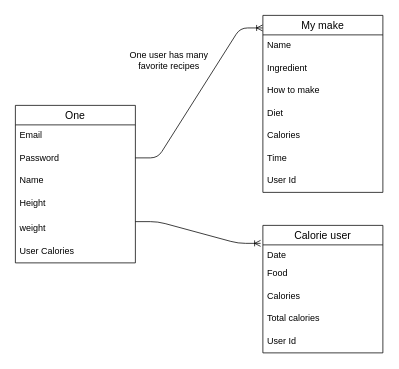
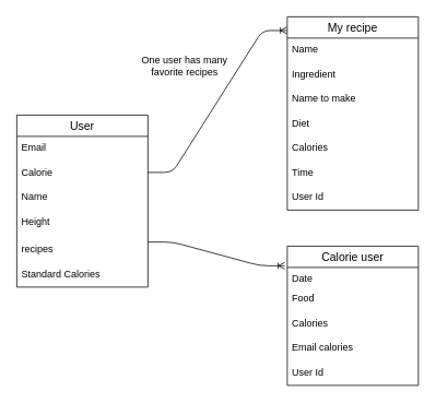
  <mxCell id="0" />
  <mxCell id="1" parent="0" />
- <mxCell id="2" value="One" style="swimlane;fontStyle=0;childLayout=stackLayout;horizontal=1;startSize=26;horizontalStack=0;resizeParent=1;resizeParentMax=0;resizeLast=0;collapsible=1;marginBottom=0;align=center;fontSize=14;" parent="1" vertex="1"><mxGeometry x="20" y="140" width="160" height="210" as="geometry" /></mxCell>
+ <mxCell id="2" value="User" style="swimlane;fontStyle=0;childLayout=stackLayout;horizontal=1;startSize=26;horizontalStack=0;resizeParent=1;resizeParentMax=0;resizeLast=0;collapsible=1;marginBottom=0;align=center;fontSize=14;" parent="1" vertex="1"><mxGeometry x="20" y="140" width="160" height="210" as="geometry" /></mxCell>
  <mxCell id="3" value="Email" style="text;strokeColor=none;fillColor=none;spacingLeft=4;spacingRight=4;overflow=hidden;rotatable=0;points=[[0,0.5],[1,0.5]];portConstraint=eastwest;fontSize=12;" parent="2" vertex="1"><mxGeometry y="26" width="160" height="30" as="geometry" /></mxCell>
- <mxCell id="4" value="Password" style="text;strokeColor=none;fillColor=none;spacingLeft=4;spacingRight=4;overflow=hidden;rotatable=0;points=[[0,0.5],[1,0.5]];portConstraint=eastwest;fontSize=12;" parent="2" vertex="1"><mxGeometry y="56" width="160" height="30" as="geometry" /></mxCell>
+ <mxCell id="4" value="Calorie" style="text;strokeColor=none;fillColor=none;spacingLeft=4;spacingRight=4;overflow=hidden;rotatable=0;points=[[0,0.5],[1,0.5]];portConstraint=eastwest;fontSize=12;" parent="2" vertex="1"><mxGeometry y="56" width="160" height="30" as="geometry" /></mxCell>
  <mxCell id="5" value="Name" style="text;strokeColor=none;fillColor=none;spacingLeft=4;spacingRight=4;overflow=hidden;rotatable=0;points=[[0,0.5],[1,0.5]];portConstraint=eastwest;fontSize=12;" parent="2" vertex="1"><mxGeometry y="86" width="160" height="30" as="geometry" /></mxCell>
  <mxCell id="6" value="Height" style="text;strokeColor=none;fillColor=none;spacingLeft=4;spacingRight=4;overflow=hidden;rotatable=0;points=[[0,0.5],[1,0.5]];portConstraint=eastwest;fontSize=12;" parent="2" vertex="1"><mxGeometry y="116" width="160" height="34" as="geometry" /></mxCell>
- <mxCell id="7" value="weight" style="text;strokeColor=none;fillColor=none;spacingLeft=4;spacingRight=4;overflow=hidden;rotatable=0;points=[[0,0.5],[1,0.5]];portConstraint=eastwest;fontSize=12;" parent="2" vertex="1"><mxGeometry y="150" width="160" height="30" as="geometry" /></mxCell>
- <mxCell id="8" value="User Calories" style="text;strokeColor=none;fillColor=none;spacingLeft=4;spacingRight=4;overflow=hidden;rotatable=0;points=[[0,0.5],[1,0.5]];portConstraint=eastwest;fontSize=12;" parent="2" vertex="1"><mxGeometry y="180" width="160" height="30" as="geometry" /></mxCell>
+ <mxCell id="7" value="recipes" style="text;strokeColor=none;fillColor=none;spacingLeft=4;spacingRight=4;overflow=hidden;rotatable=0;points=[[0,0.5],[1,0.5]];portConstraint=eastwest;fontSize=12;" parent="2" vertex="1"><mxGeometry y="150" width="160" height="30" as="geometry" /></mxCell>
+ <mxCell id="8" value="Standard Calories" style="text;strokeColor=none;fillColor=none;spacingLeft=4;spacingRight=4;overflow=hidden;rotatable=0;points=[[0,0.5],[1,0.5]];portConstraint=eastwest;fontSize=12;" parent="2" vertex="1"><mxGeometry y="180" width="160" height="30" as="geometry" /></mxCell>
  <mxCell id="9" value="" style="edgeStyle=entityRelationEdgeStyle;fontSize=12;html=1;endArrow=ERoneToMany;entryX=-0.019;entryY=0.141;entryDx=0;entryDy=0;entryPerimeter=0;" parent="1" target="11" edge="1"><mxGeometry width="100" height="100" relative="1" as="geometry"><mxPoint x="180" y="295" as="sourcePoint" /><mxPoint x="280" y="195" as="targetPoint" /></mxGeometry></mxCell>
  <mxCell id="10" value="" style="edgeStyle=entityRelationEdgeStyle;fontSize=12;html=1;endArrow=ERoneToMany;entryX=-0.002;entryY=0.071;entryDx=0;entryDy=0;entryPerimeter=0;" edge="1" parent="1" target="17"><mxGeometry width="100" height="100" relative="1" as="geometry"><mxPoint x="180" y="210" as="sourcePoint" /><mxPoint x="280" y="110" as="targetPoint" /></mxGeometry></mxCell>
  <mxCell id="11" value="Calorie user" style="swimlane;fontStyle=0;childLayout=stackLayout;horizontal=1;startSize=26;horizontalStack=0;resizeParent=1;resizeParentMax=0;resizeLast=0;collapsible=1;marginBottom=0;align=center;fontSize=14;" parent="1" vertex="1"><mxGeometry x="350" y="300" width="160" height="170" as="geometry" /></mxCell>
  <mxCell id="12" value="Date" style="text;strokeColor=none;fillColor=none;spacingLeft=4;spacingRight=4;overflow=hidden;rotatable=0;points=[[0,0.5],[1,0.5]];portConstraint=eastwest;fontSize=12;" parent="11" vertex="1"><mxGeometry y="26" width="160" height="24" as="geometry" /></mxCell>
  <mxCell id="13" value="Food" style="text;strokeColor=none;fillColor=none;spacingLeft=4;spacingRight=4;overflow=hidden;rotatable=0;points=[[0,0.5],[1,0.5]];portConstraint=eastwest;fontSize=12;" parent="11" vertex="1"><mxGeometry y="50" width="160" height="30" as="geometry" /></mxCell>
  <mxCell id="14" value="Calories" style="text;strokeColor=none;fillColor=none;spacingLeft=4;spacingRight=4;overflow=hidden;rotatable=0;points=[[0,0.5],[1,0.5]];portConstraint=eastwest;fontSize=12;" parent="11" vertex="1"><mxGeometry y="80" width="160" height="30" as="geometry" /></mxCell>
- <mxCell id="15" value="Total calories" style="text;strokeColor=none;fillColor=none;spacingLeft=4;spacingRight=4;overflow=hidden;rotatable=0;points=[[0,0.5],[1,0.5]];portConstraint=eastwest;fontSize=12;" parent="11" vertex="1"><mxGeometry y="110" width="160" height="30" as="geometry" /></mxCell>
+ <mxCell id="15" value="Email calories" style="text;strokeColor=none;fillColor=none;spacingLeft=4;spacingRight=4;overflow=hidden;rotatable=0;points=[[0,0.5],[1,0.5]];portConstraint=eastwest;fontSize=12;" parent="11" vertex="1"><mxGeometry y="110" width="160" height="30" as="geometry" /></mxCell>
  <mxCell id="16" value="User Id " style="text;strokeColor=none;fillColor=none;spacingLeft=4;spacingRight=4;overflow=hidden;rotatable=0;points=[[0,0.5],[1,0.5]];portConstraint=eastwest;fontSize=12;" parent="11" vertex="1"><mxGeometry y="140" width="160" height="30" as="geometry" /></mxCell>
- <mxCell id="17" value="My make" style="swimlane;fontStyle=0;childLayout=stackLayout;horizontal=1;startSize=26;horizontalStack=0;resizeParent=1;resizeParentMax=0;resizeLast=0;collapsible=1;marginBottom=0;align=center;fontSize=14;" vertex="1" parent="1"><mxGeometry x="350" y="20" width="160" height="236" as="geometry" /></mxCell>
+ <mxCell id="17" value="My recipe" style="swimlane;fontStyle=0;childLayout=stackLayout;horizontal=1;startSize=26;horizontalStack=0;resizeParent=1;resizeParentMax=0;resizeLast=0;collapsible=1;marginBottom=0;align=center;fontSize=14;" vertex="1" parent="1"><mxGeometry x="350" y="20" width="160" height="236" as="geometry" /></mxCell>
  <mxCell id="18" value="Name" style="text;strokeColor=none;fillColor=none;spacingLeft=4;spacingRight=4;overflow=hidden;rotatable=0;points=[[0,0.5],[1,0.5]];portConstraint=eastwest;fontSize=12;" vertex="1" parent="17"><mxGeometry y="26" width="160" height="30" as="geometry" /></mxCell>
  <mxCell id="19" value="Ingredient" style="text;strokeColor=none;fillColor=none;spacingLeft=4;spacingRight=4;overflow=hidden;rotatable=0;points=[[0,0.5],[1,0.5]];portConstraint=eastwest;fontSize=12;" vertex="1" parent="17"><mxGeometry y="56" width="160" height="30" as="geometry" /></mxCell>
- <mxCell id="20" value="How to make" style="text;strokeColor=none;fillColor=none;spacingLeft=4;spacingRight=4;overflow=hidden;rotatable=0;points=[[0,0.5],[1,0.5]];portConstraint=eastwest;fontSize=12;" vertex="1" parent="17"><mxGeometry y="86" width="160" height="30" as="geometry" /></mxCell>
+ <mxCell id="20" value="Name to make" style="text;strokeColor=none;fillColor=none;spacingLeft=4;spacingRight=4;overflow=hidden;rotatable=0;points=[[0,0.5],[1,0.5]];portConstraint=eastwest;fontSize=12;" vertex="1" parent="17"><mxGeometry y="86" width="160" height="30" as="geometry" /></mxCell>
  <mxCell id="21" value="Diet" style="text;strokeColor=none;fillColor=none;spacingLeft=4;spacingRight=4;overflow=hidden;rotatable=0;points=[[0,0.5],[1,0.5]];portConstraint=eastwest;fontSize=12;" vertex="1" parent="17"><mxGeometry y="116" width="160" height="30" as="geometry" /></mxCell>
  <mxCell id="22" value="Calories" style="text;strokeColor=none;fillColor=none;spacingLeft=4;spacingRight=4;overflow=hidden;rotatable=0;points=[[0,0.5],[1,0.5]];portConstraint=eastwest;fontSize=12;" vertex="1" parent="17"><mxGeometry y="146" width="160" height="30" as="geometry" /></mxCell>
  <mxCell id="23" value="Time" style="text;strokeColor=none;fillColor=none;spacingLeft=4;spacingRight=4;overflow=hidden;rotatable=0;points=[[0,0.5],[1,0.5]];portConstraint=eastwest;fontSize=12;" vertex="1" parent="17"><mxGeometry y="176" width="160" height="30" as="geometry" /></mxCell>
  <mxCell id="24" value="User Id" style="text;strokeColor=none;fillColor=none;spacingLeft=4;spacingRight=4;overflow=hidden;rotatable=0;points=[[0,0.5],[1,0.5]];portConstraint=eastwest;fontSize=12;" vertex="1" parent="17"><mxGeometry y="206" width="160" height="30" as="geometry" /></mxCell>
  <mxCell id="25" value="One user has many favorite recipes&lt;br&gt;" style="text;html=1;strokeColor=none;fillColor=none;align=center;verticalAlign=middle;whiteSpace=wrap;rounded=0;" vertex="1" parent="1"><mxGeometry x="170" y="70" width="110" height="20" as="geometry" /></mxCell>
